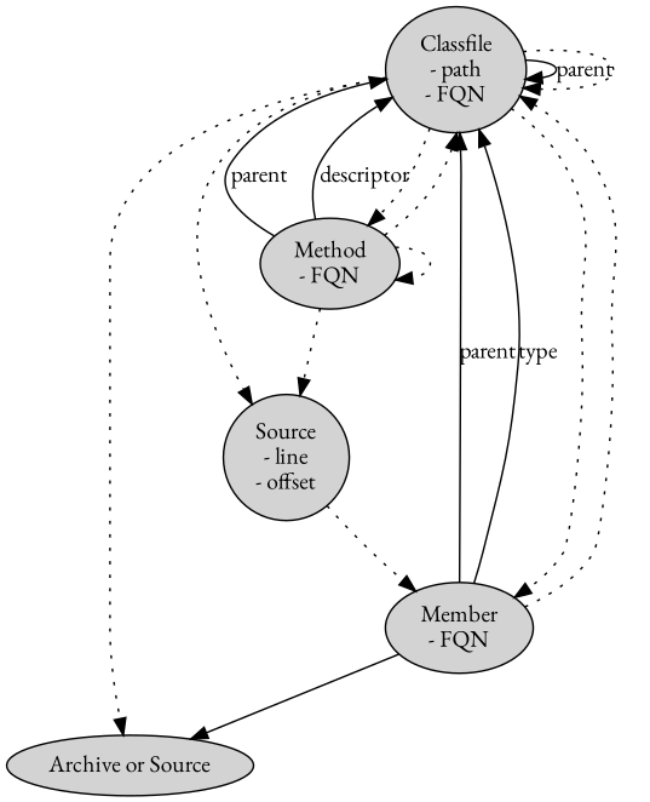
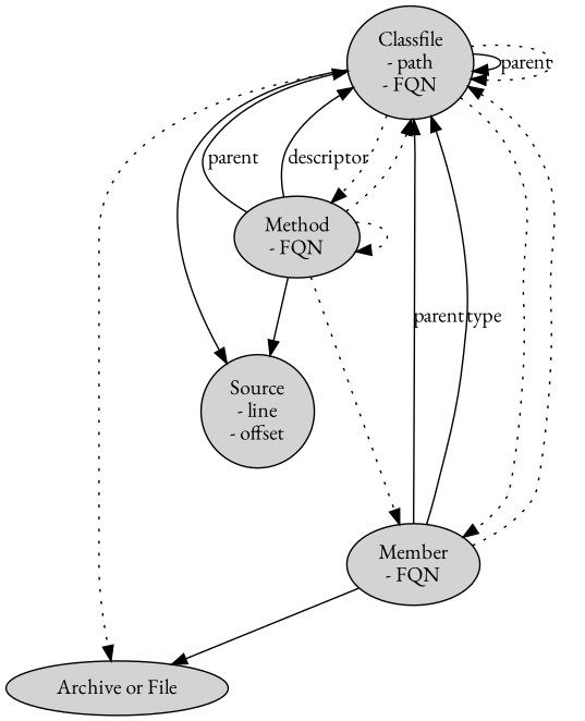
  digraph {
    fontname="EB Garamond"
    node [fontname="EB Garamond" style=filled]
    edge [fontname="EB Garamond"]
-   n1 [label="Archive or Source"]
+   n1 [label="Archive or File"]
    n2 [label="Source\n- line\n- offset"]
    n3 [label="Classfile\n- path\n- FQN"]
    n4 [label="Member\n- FQN"]
    n5 [label="Method\n- FQN"]
    n3 -> n1 [style=dotted]
-   n3 -> n2 [style=dotted]
+   n3 -> n2
    n3 -> n3 [label=parent]
    n3 -> n3 [style=dotted]
    n3 -> n4 [style=dotted]
    n3 -> n5 [style=dotted]
    n4 -> n1
    n4 -> n3 [label=parent]
    n4 -> n3 [label=type]
    n4 -> n3 [style=dotted]
-   n5 -> n2 [style=dotted]
+   n5 -> n2
    n5 -> n3 [label=parent]
    n5 -> n3 [label=descriptor]
    n5 -> n3 [style=dotted]
-   n2 -> n4 [style=dotted]
+   n5 -> n4 [style=dotted]
    n5 -> n5 [style=dotted]
  }
